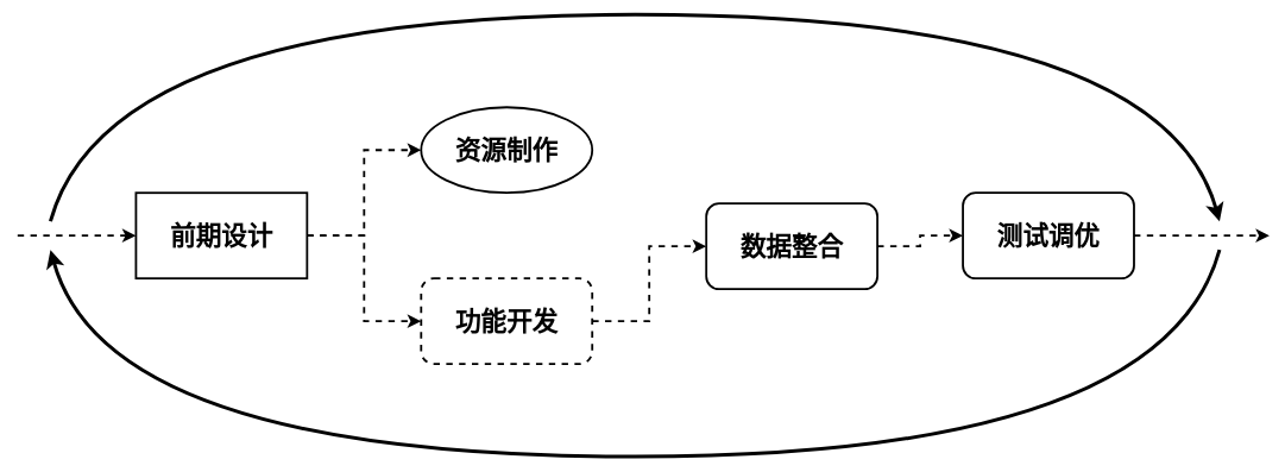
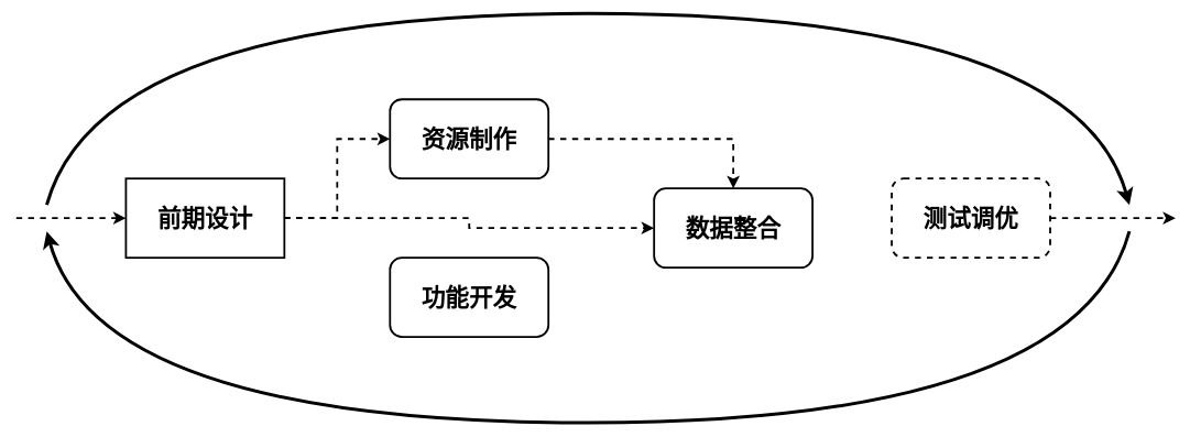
  <mxCell id="0" />
  <mxCell id="1" parent="0" />
  <mxCell id="2" style="edgeStyle=orthogonalEdgeStyle;rounded=0;orthogonalLoop=1;jettySize=auto;html=1;entryX=0;entryY=0.5;entryDx=0;entryDy=0;strokeWidth=3;dashed=1;endSize=10;" parent="1" source="5" target="7" edge="1"><mxGeometry relative="1" as="geometry" /></mxCell>
- <mxCell id="3" style="edgeStyle=orthogonalEdgeStyle;rounded=0;orthogonalLoop=1;jettySize=auto;html=1;entryX=0;entryY=0.5;entryDx=0;entryDy=0;strokeWidth=3;dashed=1;endSize=10;" parent="1" source="5" target="9" edge="1"><mxGeometry relative="1" as="geometry" /></mxCell>
+ <mxCell id="3" style="edgeStyle=orthogonalEdgeStyle;rounded=0;orthogonalLoop=1;jettySize=auto;html=1;strokeWidth=3;dashed=1;endSize=10;" parent="1" source="5" target="11" edge="1"><mxGeometry relative="1" as="geometry" /></mxCell>
  <mxCell id="4" style="edgeStyle=orthogonalEdgeStyle;rounded=0;orthogonalLoop=1;jettySize=auto;html=1;startArrow=classic;startFill=1;endArrow=none;strokeWidth=3;dashed=1;endSize=10;startSize=10;" parent="1" source="5" edge="1"><mxGeometry relative="1" as="geometry"><mxPoint x="20" y="330" as="targetPoint" /></mxGeometry></mxCell>
  <mxCell id="5" value="前期设计" style="whiteSpace=wrap;html=1;fontSize=36;fontFamily=Noto Sans;fontSource=https%3A%2F%2Ffonts.googleapis.com%2Fcss%3Ffamily%3DNoto%2BSans;fontStyle=1;fillColor=none;strokeWidth=3;rounded=0;" parent="1" vertex="1"><mxGeometry x="190" y="270" width="240" height="120" as="geometry" /></mxCell>
- <mxCell id="7" value="资源制作" style="ellipse;whiteSpace=wrap;html=1;fontSize=36;fontFamily=Noto Sans;fontSource=https%3A%2F%2Ffonts.googleapis.com%2Fcss%3Ffamily%3DNoto%2BSans;fontStyle=1;fillColor=none;strokeWidth=3;" parent="1" vertex="1"><mxGeometry x="590" y="150" width="240" height="120" as="geometry" /></mxCell>
- <mxCell id="8" style="edgeStyle=orthogonalEdgeStyle;rounded=0;orthogonalLoop=1;jettySize=auto;html=1;entryX=0;entryY=0.5;entryDx=0;entryDy=0;strokeWidth=3;dashed=1;endSize=10;" parent="1" source="9" target="11" edge="1"><mxGeometry relative="1" as="geometry" /></mxCell>
- <mxCell id="9" value="功能开发" style="rounded=1;whiteSpace=wrap;html=1;fontSize=36;fontFamily=Noto Sans;fontSource=https%3A%2F%2Ffonts.googleapis.com%2Fcss%3Ffamily%3DNoto%2BSans;fontStyle=1;fillColor=none;strokeWidth=3;dashed=1;" parent="1" vertex="1"><mxGeometry x="590" y="390" width="240" height="120" as="geometry" /></mxCell>
- <mxCell id="10" style="edgeStyle=orthogonalEdgeStyle;rounded=0;orthogonalLoop=1;jettySize=auto;html=1;entryX=0;entryY=0.5;entryDx=0;entryDy=0;strokeWidth=3;dashed=1;endSize=10;" parent="1" source="11" target="13" edge="1"><mxGeometry relative="1" as="geometry" /></mxCell>
+ <mxCell id="6" style="edgeStyle=orthogonalEdgeStyle;rounded=0;orthogonalLoop=1;jettySize=auto;html=1;strokeWidth=3;dashed=1;endSize=10;" parent="1" source="7" target="11" edge="1"><mxGeometry relative="1" as="geometry" /></mxCell>
+ <mxCell id="7" value="资源制作" style="rounded=1;whiteSpace=wrap;html=1;fontSize=36;fontFamily=Noto Sans;fontSource=https%3A%2F%2Ffonts.googleapis.com%2Fcss%3Ffamily%3DNoto%2BSans;fontStyle=1;fillColor=none;strokeWidth=3;" parent="1" vertex="1"><mxGeometry x="590" y="150" width="240" height="120" as="geometry" /></mxCell>
+ <mxCell id="9" value="功能开发" style="rounded=1;whiteSpace=wrap;html=1;fontSize=36;fontFamily=Noto Sans;fontSource=https%3A%2F%2Ffonts.googleapis.com%2Fcss%3Ffamily%3DNoto%2BSans;fontStyle=1;fillColor=none;strokeWidth=3;" parent="1" vertex="1"><mxGeometry x="590" y="390" width="240" height="120" as="geometry" /></mxCell>
  <mxCell id="11" value="数据整合" style="rounded=1;whiteSpace=wrap;html=1;fontSize=36;fontFamily=Noto Sans;fontSource=https%3A%2F%2Ffonts.googleapis.com%2Fcss%3Ffamily%3DNoto%2BSans;fontStyle=1;fillColor=none;strokeWidth=3;" parent="1" vertex="1"><mxGeometry x="990" y="285" width="240" height="120" as="geometry" /></mxCell>
  <mxCell id="12" style="edgeStyle=orthogonalEdgeStyle;rounded=0;orthogonalLoop=1;jettySize=auto;html=1;strokeWidth=3;dashed=1;endSize=10;" parent="1" source="13" edge="1"><mxGeometry relative="1" as="geometry"><mxPoint x="1780" y="330" as="targetPoint" /></mxGeometry></mxCell>
- <mxCell id="13" value="测试调优" style="rounded=1;whiteSpace=wrap;html=1;fontSize=36;fontFamily=Noto Sans;fontSource=https%3A%2F%2Ffonts.googleapis.com%2Fcss%3Ffamily%3DNoto%2BSans;fontStyle=1;fillColor=none;strokeWidth=3;" parent="1" vertex="1"><mxGeometry x="1350" y="270" width="240" height="120" as="geometry" /></mxCell>
+ <mxCell id="13" value="测试调优" style="rounded=1;whiteSpace=wrap;html=1;fontSize=36;fontFamily=Noto Sans;fontSource=https%3A%2F%2Ffonts.googleapis.com%2Fcss%3Ffamily%3DNoto%2BSans;fontStyle=1;fillColor=none;strokeWidth=3;dashed=1;" parent="1" vertex="1"><mxGeometry x="1350" y="270" width="240" height="120" as="geometry" /></mxCell>
  <mxCell id="14" value="" style="endArrow=classic;html=1;rounded=0;curved=1;endFill=1;strokeWidth=5;endSize=10;startSize=10;" parent="1" edge="1"><mxGeometry width="50" height="50" relative="1" as="geometry"><mxPoint x="70" y="310" as="sourcePoint" /><mxPoint x="1710" y="310" as="targetPoint" /><Array as="points"><mxPoint x="150" y="20" /><mxPoint x="1630" y="20" /></Array></mxGeometry></mxCell>
  <mxCell id="15" value="" style="endArrow=none;html=1;rounded=0;curved=1;startArrow=classic;startFill=1;strokeWidth=5;endSize=10;startSize=10;" parent="1" edge="1"><mxGeometry width="50" height="50" relative="1" as="geometry"><mxPoint x="70" y="350" as="sourcePoint" /><mxPoint x="1710" y="350" as="targetPoint" /><Array as="points"><mxPoint x="150" y="640" /><mxPoint x="1630" y="640" /></Array></mxGeometry></mxCell>
